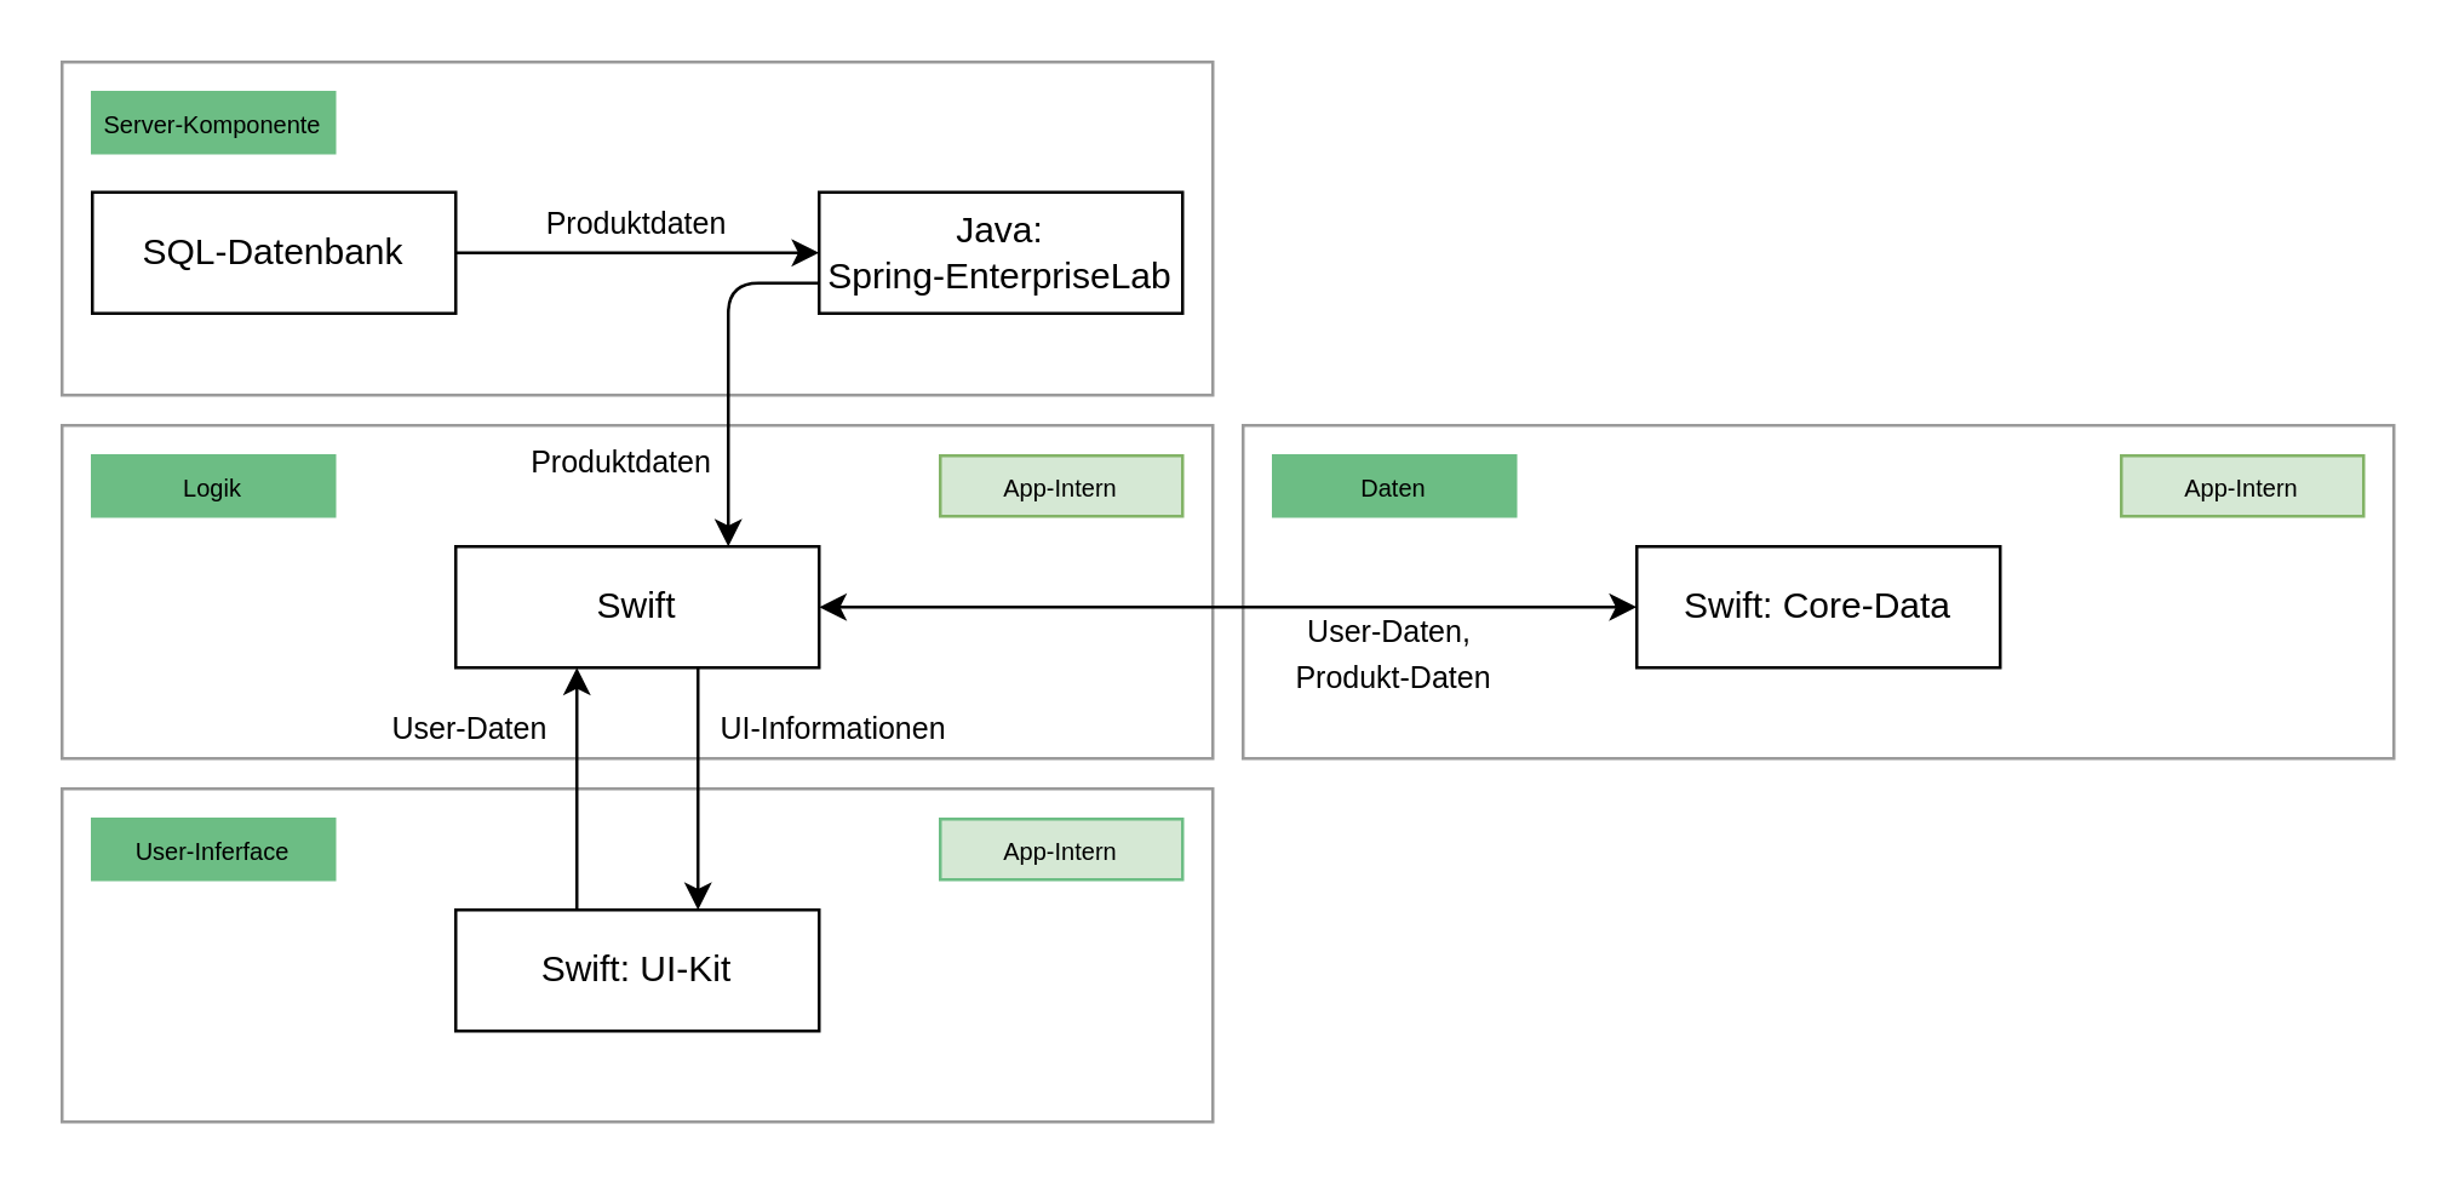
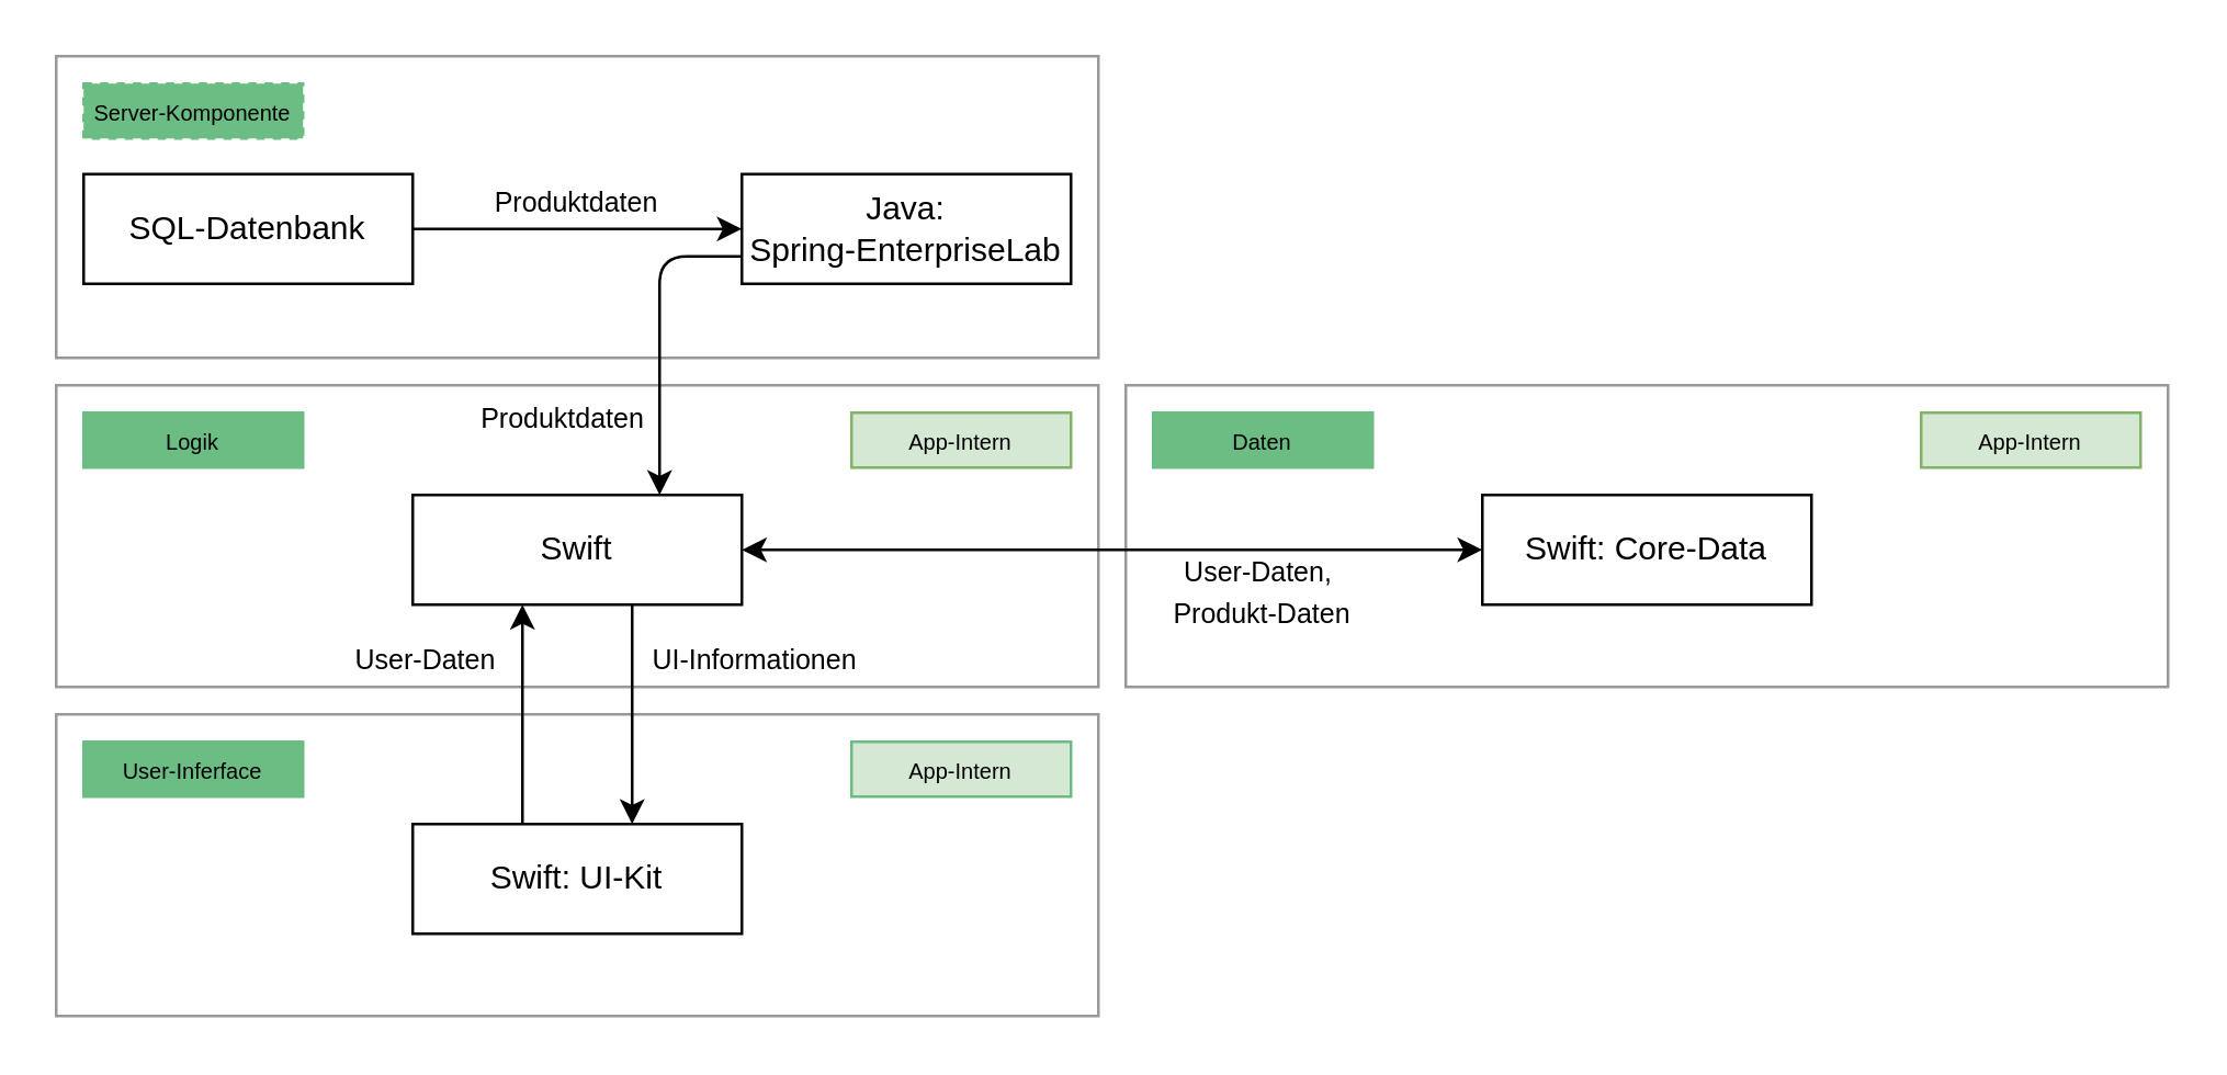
  <mxCell id="0" />
  <mxCell id="1" parent="0" />
  <mxCell id="2" value="" style="rounded=0;whiteSpace=wrap;html=1;fillColor=none;strokeColor=#999999;" parent="1" vertex="1"><mxGeometry x="20" y="260" width="380" height="110" as="geometry" /></mxCell>
  <mxCell id="3" value="" style="rounded=0;whiteSpace=wrap;html=1;fillColor=none;strokeColor=#999999;" parent="1" vertex="1"><mxGeometry x="410" y="140" width="380" height="110" as="geometry" /></mxCell>
  <mxCell id="4" value="" style="rounded=0;whiteSpace=wrap;html=1;fillColor=none;strokeColor=#999999;" parent="1" vertex="1"><mxGeometry x="20" y="140" width="380" height="110" as="geometry" /></mxCell>
  <mxCell id="5" value="" style="rounded=0;whiteSpace=wrap;html=1;fillColor=none;strokeColor=#999999;" parent="1" vertex="1"><mxGeometry x="20" y="20" width="380" height="110" as="geometry" /></mxCell>
  <mxCell id="6" value="Java: &lt;br&gt;Spring-EnterpriseLab" style="rounded=0;whiteSpace=wrap;html=1;" parent="1" vertex="1"><mxGeometry x="270" y="63" width="120" height="40" as="geometry" /></mxCell>
  <mxCell id="7" value="Swift" style="rounded=0;whiteSpace=wrap;html=1;" parent="1" vertex="1"><mxGeometry x="150" y="180" width="120" height="40" as="geometry" /></mxCell>
- <mxCell id="8" value="&lt;font style=&quot;font-size: 8px&quot;&gt;Server-Komponente&lt;/font&gt;" style="rounded=0;whiteSpace=wrap;html=1;fillColor=#6CBD84;strokeColor=#6CBD84;" parent="1" vertex="1"><mxGeometry x="30" y="30" width="80" height="20" as="geometry" /></mxCell>
+ <mxCell id="8" value="&lt;font style=&quot;font-size: 8px&quot;&gt;Server-Komponente&lt;/font&gt;" style="rounded=0;whiteSpace=wrap;html=1;fillColor=#6CBD84;strokeColor=#6CBD84;dashed=1;" parent="1" vertex="1"><mxGeometry x="30" y="30" width="80" height="20" as="geometry" /></mxCell>
  <mxCell id="9" value="&lt;font style=&quot;font-size: 8px&quot;&gt;App-Intern&lt;/font&gt;" style="rounded=0;whiteSpace=wrap;html=1;fillColor=#d5e8d4;strokeColor=#82b366;" parent="1" vertex="1"><mxGeometry x="310" y="150" width="80" height="20" as="geometry" /></mxCell>
  <mxCell id="10" value="&lt;font style=&quot;font-size: 8px&quot;&gt;App-Intern&lt;/font&gt;" style="rounded=0;whiteSpace=wrap;html=1;fillColor=#d5e8d4;strokeColor=#6CBD84;" parent="1" vertex="1"><mxGeometry x="310" y="270" width="80" height="20" as="geometry" /></mxCell>
  <mxCell id="11" value="Swift: UI-Kit" style="rounded=0;whiteSpace=wrap;html=1;" parent="1" vertex="1"><mxGeometry x="150" y="300" width="120" height="40" as="geometry" /></mxCell>
  <mxCell id="12" value="&lt;font style=&quot;font-size: 8px&quot;&gt;Logik&lt;/font&gt;" style="rounded=0;whiteSpace=wrap;html=1;fillColor=#6CBD84;strokeColor=#6CBD84;" parent="1" vertex="1"><mxGeometry x="30" y="150" width="80" height="20" as="geometry" /></mxCell>
  <mxCell id="13" value="&lt;font style=&quot;font-size: 8px&quot;&gt;Daten&lt;/font&gt;" style="rounded=0;whiteSpace=wrap;html=1;fillColor=#6CBD84;strokeColor=#6CBD84;" parent="1" vertex="1"><mxGeometry x="420" y="150" width="80" height="20" as="geometry" /></mxCell>
  <mxCell id="14" value="&lt;font style=&quot;font-size: 8px&quot;&gt;User-Inferface&lt;/font&gt;" style="rounded=0;whiteSpace=wrap;html=1;fillColor=#6CBD84;strokeColor=#6CBD84;" parent="1" vertex="1"><mxGeometry x="30" y="270" width="80" height="20" as="geometry" /></mxCell>
  <mxCell id="15" value="Swift: Core-Data" style="rounded=0;whiteSpace=wrap;html=1;" parent="1" vertex="1"><mxGeometry x="540" y="180" width="120" height="40" as="geometry" /></mxCell>
  <mxCell id="16" value="&lt;font style=&quot;font-size: 8px&quot;&gt;App-Intern&lt;/font&gt;" style="rounded=0;whiteSpace=wrap;html=1;fillColor=#d5e8d4;strokeColor=#82b366;" parent="1" vertex="1"><mxGeometry x="700" y="150" width="80" height="20" as="geometry" /></mxCell>
  <mxCell id="17" value="" style="endArrow=classic;html=1;exitX=0;exitY=0.75;exitDx=0;exitDy=0;entryX=0.75;entryY=0;entryDx=0;entryDy=0;" parent="1" source="6" target="7" edge="1"><mxGeometry width="50" height="50" relative="1" as="geometry"><mxPoint x="430" y="330" as="sourcePoint" /><mxPoint x="480" y="280" as="targetPoint" /><Array as="points"><mxPoint x="240" y="93" /></Array></mxGeometry></mxCell>
  <mxCell id="18" value="" style="endArrow=classic;html=1;exitX=0.5;exitY=1;exitDx=0;exitDy=0;entryX=0.5;entryY=0;entryDx=0;entryDy=0;" parent="1" edge="1"><mxGeometry width="50" height="50" relative="1" as="geometry"><mxPoint x="230" y="220" as="sourcePoint" /><mxPoint x="230" y="300" as="targetPoint" /></mxGeometry></mxCell>
  <mxCell id="19" value="" style="endArrow=classic;startArrow=classic;html=1;exitX=1;exitY=0.5;exitDx=0;exitDy=0;entryX=0;entryY=0.5;entryDx=0;entryDy=0;" parent="1" source="7" target="15" edge="1"><mxGeometry width="50" height="50" relative="1" as="geometry"><mxPoint x="430" y="330" as="sourcePoint" /><mxPoint x="480" y="280" as="targetPoint" /></mxGeometry></mxCell>
  <mxCell id="20" value="&lt;font style=&quot;font-size: 10px&quot;&gt;Produktdaten&lt;/font&gt;" style="text;html=1;strokeColor=none;fillColor=none;align=center;verticalAlign=middle;whiteSpace=wrap;rounded=0;" parent="1" vertex="1"><mxGeometry x="160" y="142" width="90" height="20" as="geometry" /></mxCell>
  <mxCell id="21" value="&lt;font style=&quot;font-size: 10px&quot;&gt;User-Daten,&amp;nbsp;&lt;br&gt;Produkt-Daten&lt;br&gt;&lt;/font&gt;" style="text;html=1;strokeColor=none;fillColor=none;align=center;verticalAlign=middle;whiteSpace=wrap;rounded=0;" parent="1" vertex="1"><mxGeometry x="415" y="200" width="90" height="30" as="geometry" /></mxCell>
  <mxCell id="22" value="&lt;font style=&quot;font-size: 10px&quot;&gt;UI-Informationen&lt;/font&gt;" style="text;html=1;strokeColor=none;fillColor=none;align=center;verticalAlign=middle;whiteSpace=wrap;rounded=0;" parent="1" vertex="1"><mxGeometry x="220" y="230" width="110" height="20" as="geometry" /></mxCell>
  <mxCell id="23" value="" style="endArrow=classic;html=1;exitX=0.25;exitY=0;exitDx=0;exitDy=0;entryX=0.25;entryY=1;entryDx=0;entryDy=0;" parent="1" edge="1"><mxGeometry width="50" height="50" relative="1" as="geometry"><mxPoint x="190" y="300" as="sourcePoint" /><mxPoint x="190" y="220" as="targetPoint" /></mxGeometry></mxCell>
  <mxCell id="24" value="&lt;font style=&quot;font-size: 10px&quot;&gt;User-Daten&lt;/font&gt;" style="text;html=1;strokeColor=none;fillColor=none;align=center;verticalAlign=middle;whiteSpace=wrap;rounded=0;" parent="1" vertex="1"><mxGeometry x="100" y="230" width="110" height="20" as="geometry" /></mxCell>
  <mxCell id="25" value="SQL-Datenbank" style="rounded=0;whiteSpace=wrap;html=1;" vertex="1" parent="1"><mxGeometry x="30" y="63" width="120" height="40" as="geometry" /></mxCell>
  <mxCell id="26" value="" style="endArrow=classic;html=1;exitX=1;exitY=0.5;exitDx=0;exitDy=0;entryX=0;entryY=0.5;entryDx=0;entryDy=0;" edge="1" parent="1" source="25" target="6"><mxGeometry width="50" height="50" relative="1" as="geometry"><mxPoint x="379" y="227" as="sourcePoint" /><mxPoint x="429" y="177" as="targetPoint" /></mxGeometry></mxCell>
  <mxCell id="27" value="&lt;font style=&quot;font-size: 10px&quot;&gt;Produktdaten&lt;/font&gt;" style="text;html=1;strokeColor=none;fillColor=none;align=center;verticalAlign=middle;whiteSpace=wrap;rounded=0;" vertex="1" parent="1"><mxGeometry x="165" y="63" width="90" height="20" as="geometry" /></mxCell>
